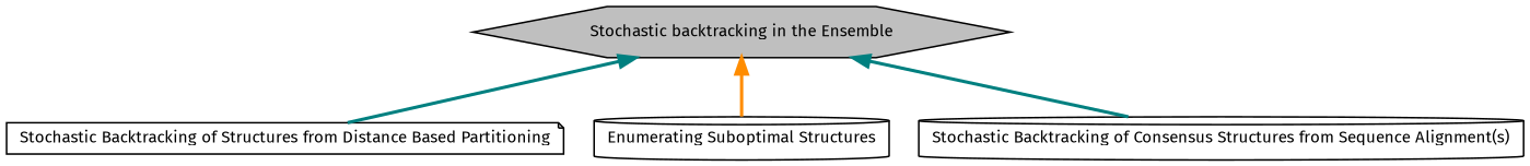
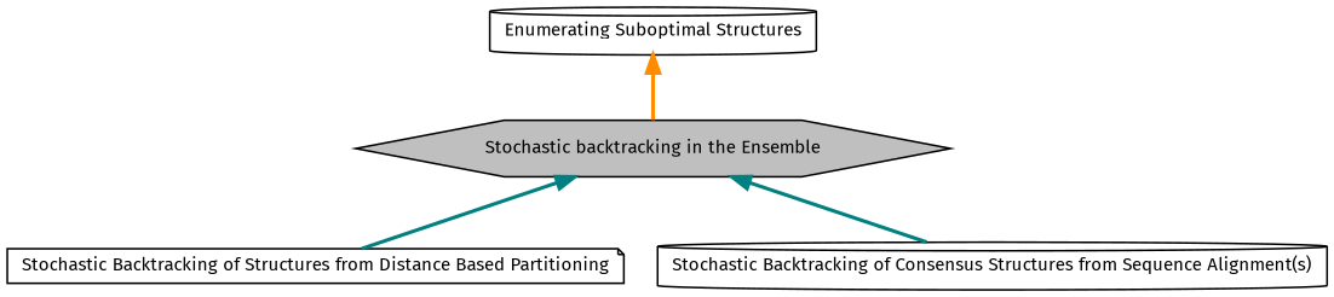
  digraph {
    rankdir=TB
    fontname="Fira Sans"
    node [color=black fontname="Fira Sans" fontsize=10 shape=cylinder]
    edge [color=teal dir=back fontname="Fira Sans" fontsize=8 labelfontname="FreeSans.ttf" labelfontsize=8 shape=plaintext style=bold]
    n1 [height=0.2 label="Stochastic Backtracking of Structures from Distance Based Partitioning" shape=note width=0.4]
    n2 [height=0.2 label="Enumerating Suboptimal Structures" width=0.4]
    n3 [fillcolor=grey75 fontcolor=black height=0.2 label="Stochastic backtracking in the Ensemble" shape=hexagon style=filled width=0.4]
    n4 [height=0.2 label="Stochastic Backtracking of Consensus Structures from Sequence Alignment(s)" width=0.4]
-   n3 -> n2 [color=darkorange]
+   n2 -> n3 [color=darkorange]
    n3 -> n1
    n3 -> n4
  }
